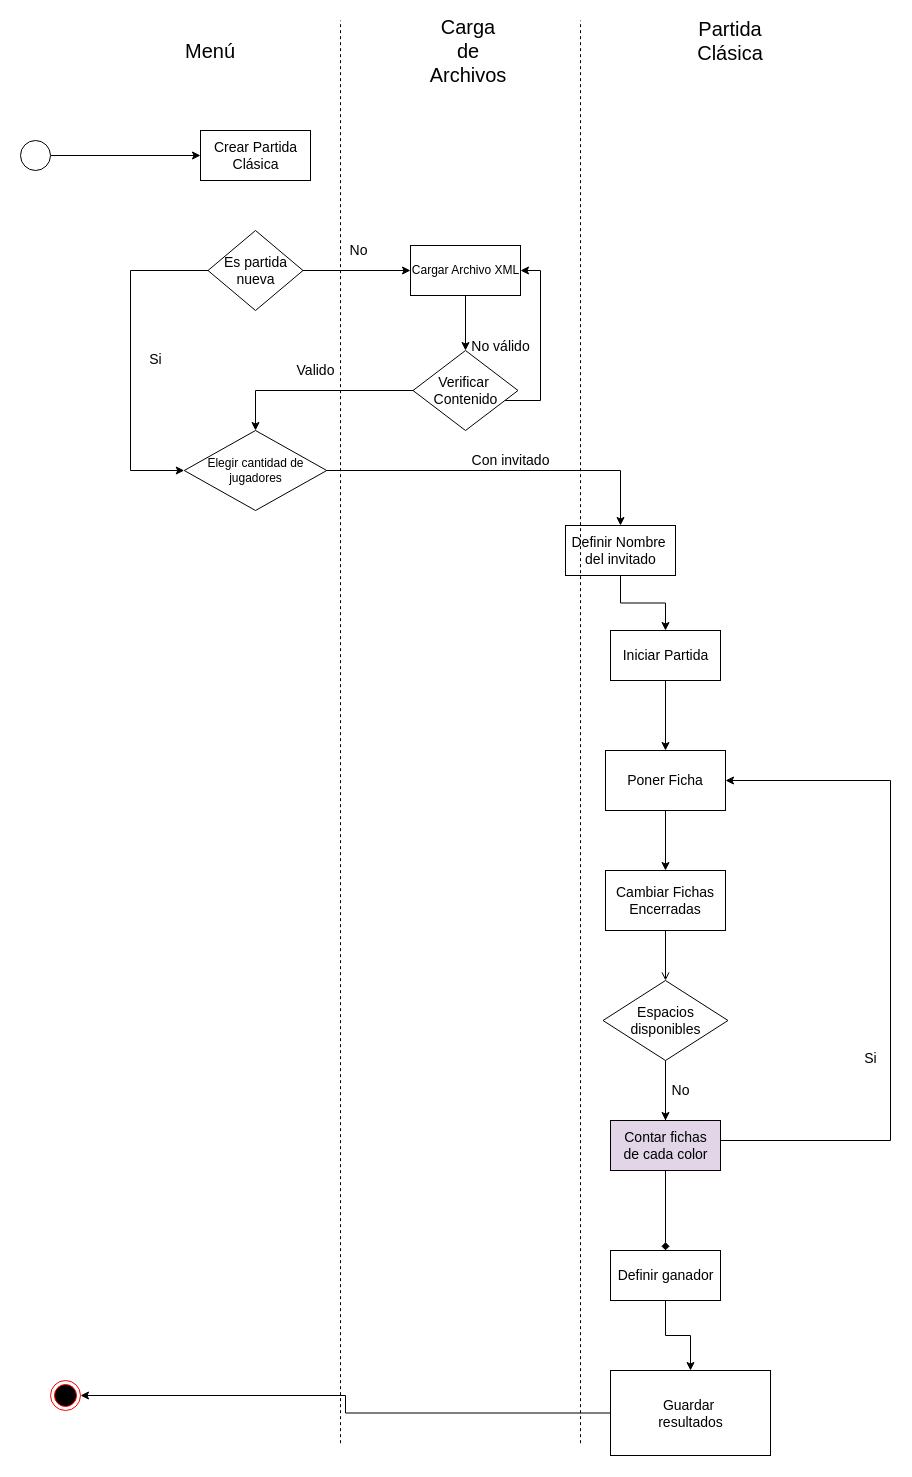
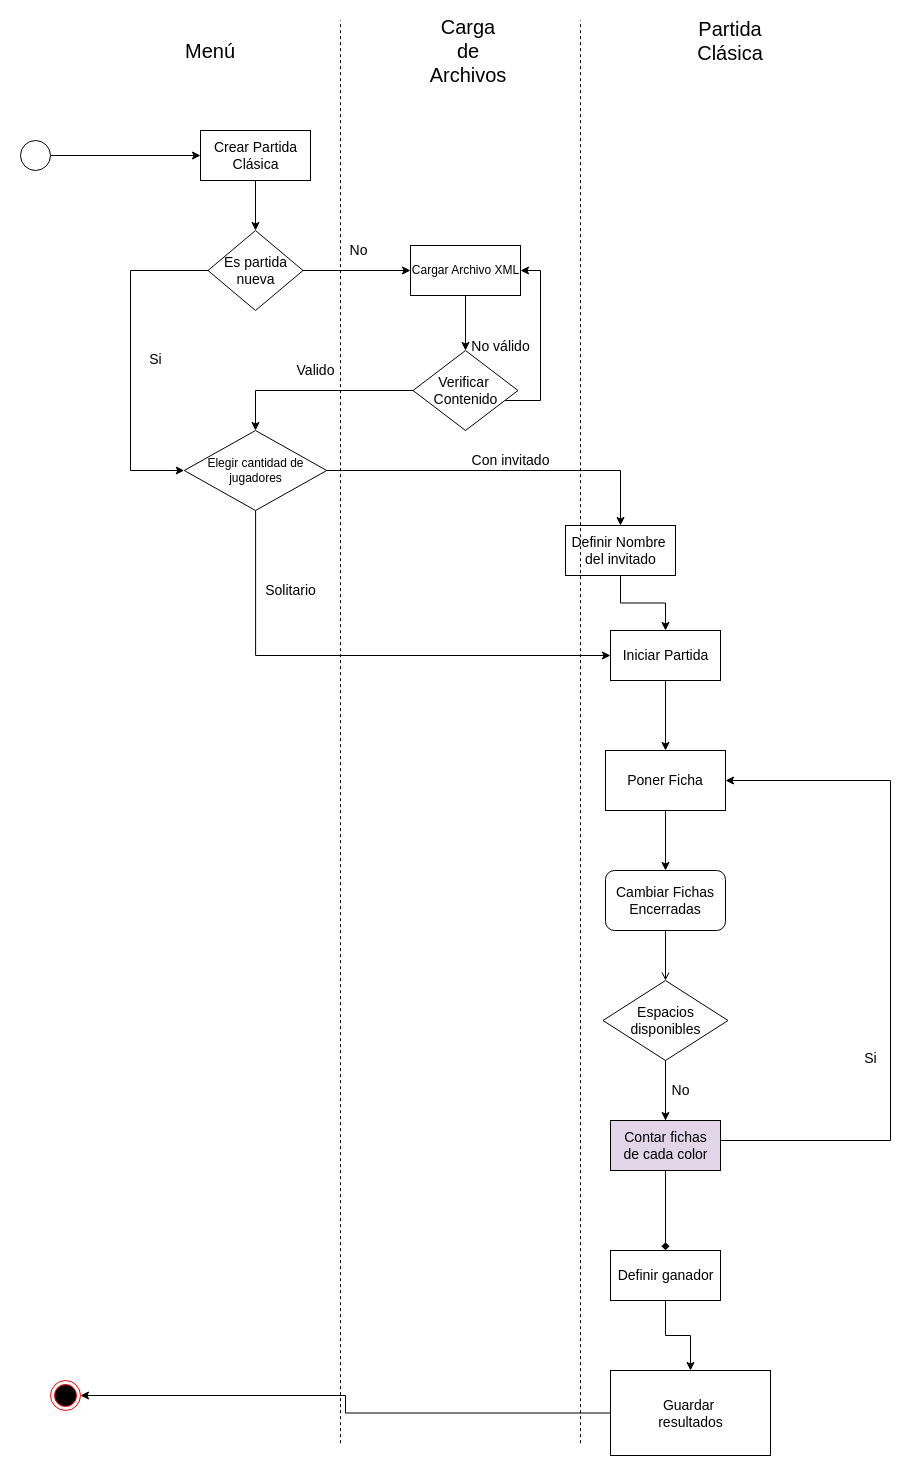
  <mxCell id="0" />
  <mxCell id="1" parent="0" />
  <mxCell id="2" style="edgeStyle=orthogonalEdgeStyle;rounded=0;orthogonalLoop=1;jettySize=auto;html=1;" edge="1" parent="1" source="3" target="20"><mxGeometry relative="1" as="geometry"><mxPoint x="192.5" y="270" as="targetPoint" /></mxGeometry></mxCell>
  <mxCell id="3" value="" style="ellipse;whiteSpace=wrap;html=1;aspect=fixed;" vertex="1" parent="1"><mxGeometry x="20" y="140" width="30" height="30" as="geometry" /></mxCell>
  <mxCell id="4" value="" style="ellipse;html=1;shape=endState;fillColor=#000000;strokeColor=#ff0000;" vertex="1" parent="1"><mxGeometry x="50" y="1380" width="30" height="30" as="geometry" /></mxCell>
  <mxCell id="5" style="edgeStyle=orthogonalEdgeStyle;rounded=0;orthogonalLoop=1;jettySize=auto;html=1;fontSize=14;" edge="1" parent="1" source="6" target="14"><mxGeometry relative="1" as="geometry" /></mxCell>
  <mxCell id="6" value="Cargar Archivo XML" style="html=1;" vertex="1" parent="1"><mxGeometry x="410" y="245" width="110" height="50" as="geometry" /></mxCell>
+ <mxCell id="7" value="Solitario" style="edgeStyle=orthogonalEdgeStyle;rounded=0;orthogonalLoop=1;jettySize=auto;html=1;fontSize=14;" edge="1" parent="1" source="9" target="18"><mxGeometry x="-0.68" y="35" relative="1" as="geometry"><Array as="points"><mxPoint x="255" y="655" /></Array><mxPoint as="offset" /></mxGeometry></mxCell>
  <mxCell id="8" value="Con invitado" style="edgeStyle=orthogonalEdgeStyle;rounded=0;orthogonalLoop=1;jettySize=auto;html=1;fontSize=14;" edge="1" parent="1" source="9" target="16"><mxGeometry x="0.055" y="10" relative="1" as="geometry"><mxPoint x="680" y="470" as="sourcePoint" /><mxPoint as="offset" /></mxGeometry></mxCell>
  <mxCell id="9" value="Elegir cantidad de jugadores" style="rhombus;whiteSpace=wrap;html=1;" vertex="1" parent="1"><mxGeometry x="183.75" y="430" width="142.5" height="80" as="geometry" /></mxCell>
  <mxCell id="10" value="No" style="edgeStyle=orthogonalEdgeStyle;rounded=0;orthogonalLoop=1;jettySize=auto;html=1;fontSize=14;" edge="1" parent="1" source="21" target="6"><mxGeometry x="0.02" y="20" relative="1" as="geometry"><mxPoint x="317.5" y="270" as="sourcePoint" /><mxPoint as="offset" /></mxGeometry></mxCell>
  <mxCell id="11" value="Si" style="edgeStyle=orthogonalEdgeStyle;rounded=0;orthogonalLoop=1;jettySize=auto;html=1;fontSize=14;" edge="1" parent="1" source="21" target="9"><mxGeometry y="25" relative="1" as="geometry"><mxPoint x="255" y="310" as="sourcePoint" /><Array as="points"><mxPoint x="130" y="270" /><mxPoint x="130" y="470" /></Array><mxPoint as="offset" /></mxGeometry></mxCell>
  <mxCell id="12" value="No válido" style="edgeStyle=orthogonalEdgeStyle;rounded=0;orthogonalLoop=1;jettySize=auto;html=1;fontSize=14;" edge="1" parent="1" source="14" target="6"><mxGeometry x="-0.032" y="40" relative="1" as="geometry"><Array as="points"><mxPoint x="540" y="400" /><mxPoint x="540" y="270" /></Array><mxPoint as="offset" /></mxGeometry></mxCell>
  <mxCell id="13" value="Valido" style="edgeStyle=orthogonalEdgeStyle;rounded=0;orthogonalLoop=1;jettySize=auto;html=1;fontSize=14;" edge="1" parent="1" source="14" target="9"><mxGeometry x="-0.006" y="-20" relative="1" as="geometry"><Array as="points"><mxPoint x="255" y="390" /></Array><mxPoint as="offset" /></mxGeometry></mxCell>
  <mxCell id="14" value="Verificar&amp;nbsp;&lt;br&gt;Contenido" style="rhombus;whiteSpace=wrap;html=1;fontSize=14;" vertex="1" parent="1"><mxGeometry x="412.5" y="350" width="105" height="80" as="geometry" /></mxCell>
  <mxCell id="15" style="edgeStyle=orthogonalEdgeStyle;rounded=0;orthogonalLoop=1;jettySize=auto;html=1;fontSize=14;" edge="1" parent="1" source="16" target="18"><mxGeometry relative="1" as="geometry" /></mxCell>
  <mxCell id="16" value="Definir Nombre&amp;nbsp;&lt;br&gt;del invitado" style="html=1;fontSize=14;" vertex="1" parent="1"><mxGeometry x="565" y="525" width="110" height="50" as="geometry" /></mxCell>
  <mxCell id="17" style="edgeStyle=orthogonalEdgeStyle;rounded=0;orthogonalLoop=1;jettySize=auto;html=1;fontSize=14;" edge="1" parent="1" source="18" target="23"><mxGeometry relative="1" as="geometry" /></mxCell>
  <mxCell id="18" value="Iniciar Partida" style="html=1;fontSize=14;" vertex="1" parent="1"><mxGeometry x="610" y="630" width="110" height="50" as="geometry" /></mxCell>
+ <mxCell id="19" style="edgeStyle=orthogonalEdgeStyle;rounded=0;orthogonalLoop=1;jettySize=auto;html=1;fontSize=14;" edge="1" parent="1" source="20" target="21"><mxGeometry relative="1" as="geometry" /></mxCell>
  <mxCell id="20" value="Crear Partida &lt;br&gt;Clásica" style="html=1;fontSize=14;" vertex="1" parent="1"><mxGeometry x="200" y="130" width="110" height="50" as="geometry" /></mxCell>
  <mxCell id="21" value="Es partida nueva" style="rhombus;whiteSpace=wrap;html=1;fontSize=14;" vertex="1" parent="1"><mxGeometry x="207.5" y="230" width="95" height="80" as="geometry" /></mxCell>
  <mxCell id="22" style="edgeStyle=orthogonalEdgeStyle;rounded=0;orthogonalLoop=1;jettySize=auto;html=1;fontSize=14;" edge="1" parent="1" source="23" target="25"><mxGeometry relative="1" as="geometry" /></mxCell>
  <mxCell id="23" value="Poner Ficha" style="rounded=0;whiteSpace=wrap;html=1;fontSize=14;" vertex="1" parent="1"><mxGeometry x="605" y="750" width="120" height="60" as="geometry" /></mxCell>
  <mxCell id="24" style="edgeStyle=orthogonalEdgeStyle;rounded=0;orthogonalLoop=1;jettySize=auto;html=1;fontSize=14;endArrow=open;" edge="1" parent="1" source="25" target="28"><mxGeometry relative="1" as="geometry"><mxPoint x="665" y="1010" as="targetPoint" /></mxGeometry></mxCell>
- <mxCell id="25" value="Cambiar Fichas&lt;br&gt;Encerradas" style="rounded=0;whiteSpace=wrap;html=1;fontSize=14;" vertex="1" parent="1"><mxGeometry x="605" y="870" width="120" height="60" as="geometry" /></mxCell>
+ <mxCell id="25" value="Cambiar Fichas&lt;br&gt;Encerradas" style="whiteSpace=wrap;html=1;fontSize=14;rounded=1;" vertex="1" parent="1"><mxGeometry x="605" y="870" width="120" height="60" as="geometry" /></mxCell>
  <mxCell id="26" value="Si" style="edgeStyle=orthogonalEdgeStyle;rounded=0;orthogonalLoop=1;jettySize=auto;html=1;fontSize=14;" edge="1" parent="1" source="28" target="23"><mxGeometry x="-0.067" y="20" relative="1" as="geometry"><mxPoint x="830" y="1140" as="targetPoint" /><Array as="points"><mxPoint x="890" y="1140" /><mxPoint x="890" y="780" /></Array><mxPoint as="offset" /></mxGeometry></mxCell>
  <mxCell id="27" value="No" style="edgeStyle=orthogonalEdgeStyle;rounded=0;orthogonalLoop=1;jettySize=auto;html=1;fontSize=14;" edge="1" parent="1" source="28" target="30"><mxGeometry y="15" relative="1" as="geometry"><mxPoint as="offset" /></mxGeometry></mxCell>
  <mxCell id="28" value="Espacios&lt;br&gt;disponibles" style="rhombus;whiteSpace=wrap;html=1;fontSize=14;" vertex="1" parent="1"><mxGeometry x="602.5" y="980" width="125" height="80" as="geometry" /></mxCell>
  <mxCell id="29" style="edgeStyle=orthogonalEdgeStyle;rounded=0;orthogonalLoop=1;jettySize=auto;html=1;fontSize=14;endArrow=diamond;" edge="1" parent="1" source="30" target="32"><mxGeometry relative="1" as="geometry" /></mxCell>
  <mxCell id="30" value="Contar fichas&lt;br&gt;de cada color" style="html=1;fontSize=14;fillColor=#e1d5e7;" vertex="1" parent="1"><mxGeometry x="610" y="1120" width="110" height="50" as="geometry" /></mxCell>
  <mxCell id="31" style="edgeStyle=orthogonalEdgeStyle;rounded=0;orthogonalLoop=1;jettySize=auto;html=1;fontSize=14;" edge="1" parent="1" source="32" target="34"><mxGeometry relative="1" as="geometry" /></mxCell>
  <mxCell id="32" value="Definir ganador" style="html=1;fontSize=14;" vertex="1" parent="1"><mxGeometry x="610" y="1250" width="110" height="50" as="geometry" /></mxCell>
  <mxCell id="33" style="edgeStyle=orthogonalEdgeStyle;rounded=0;orthogonalLoop=1;jettySize=auto;html=1;fontSize=14;" edge="1" parent="1" source="34" target="4"><mxGeometry relative="1" as="geometry" /></mxCell>
  <mxCell id="34" value="Guardar&amp;nbsp;&lt;br&gt;resultados" style="html=1;fontSize=14;" vertex="1" parent="1"><mxGeometry x="610" y="1370" width="160" height="85" as="geometry" /></mxCell>
  <mxCell id="35" value="" style="endArrow=none;dashed=1;html=1;fontSize=14;" edge="1" parent="1"><mxGeometry width="50" height="50" relative="1" as="geometry"><mxPoint x="340" y="1442.667" as="sourcePoint" /><mxPoint x="340" y="20" as="targetPoint" /></mxGeometry></mxCell>
  <mxCell id="36" value="" style="endArrow=none;dashed=1;html=1;fontSize=14;" edge="1" parent="1"><mxGeometry width="50" height="50" relative="1" as="geometry"><mxPoint x="580" y="1442.667" as="sourcePoint" /><mxPoint x="580" y="20" as="targetPoint" /></mxGeometry></mxCell>
  <mxCell id="37" value="Menú" style="text;html=1;strokeColor=none;fillColor=none;align=center;verticalAlign=middle;whiteSpace=wrap;rounded=0;fontSize=20;" vertex="1" parent="1"><mxGeometry x="190" y="40" width="40" height="20" as="geometry" /></mxCell>
  <mxCell id="38" value="Carga&lt;br&gt;de Archivos" style="text;html=1;strokeColor=none;fillColor=none;align=center;verticalAlign=middle;whiteSpace=wrap;rounded=0;fontSize=20;" vertex="1" parent="1"><mxGeometry x="447.5" y="40" width="40" height="20" as="geometry" /></mxCell>
  <mxCell id="39" value="Partida&lt;br&gt;Clásica" style="text;html=1;strokeColor=none;fillColor=none;align=center;verticalAlign=middle;whiteSpace=wrap;rounded=0;fontSize=20;" vertex="1" parent="1"><mxGeometry x="710" y="30" width="40" height="20" as="geometry" /></mxCell>
